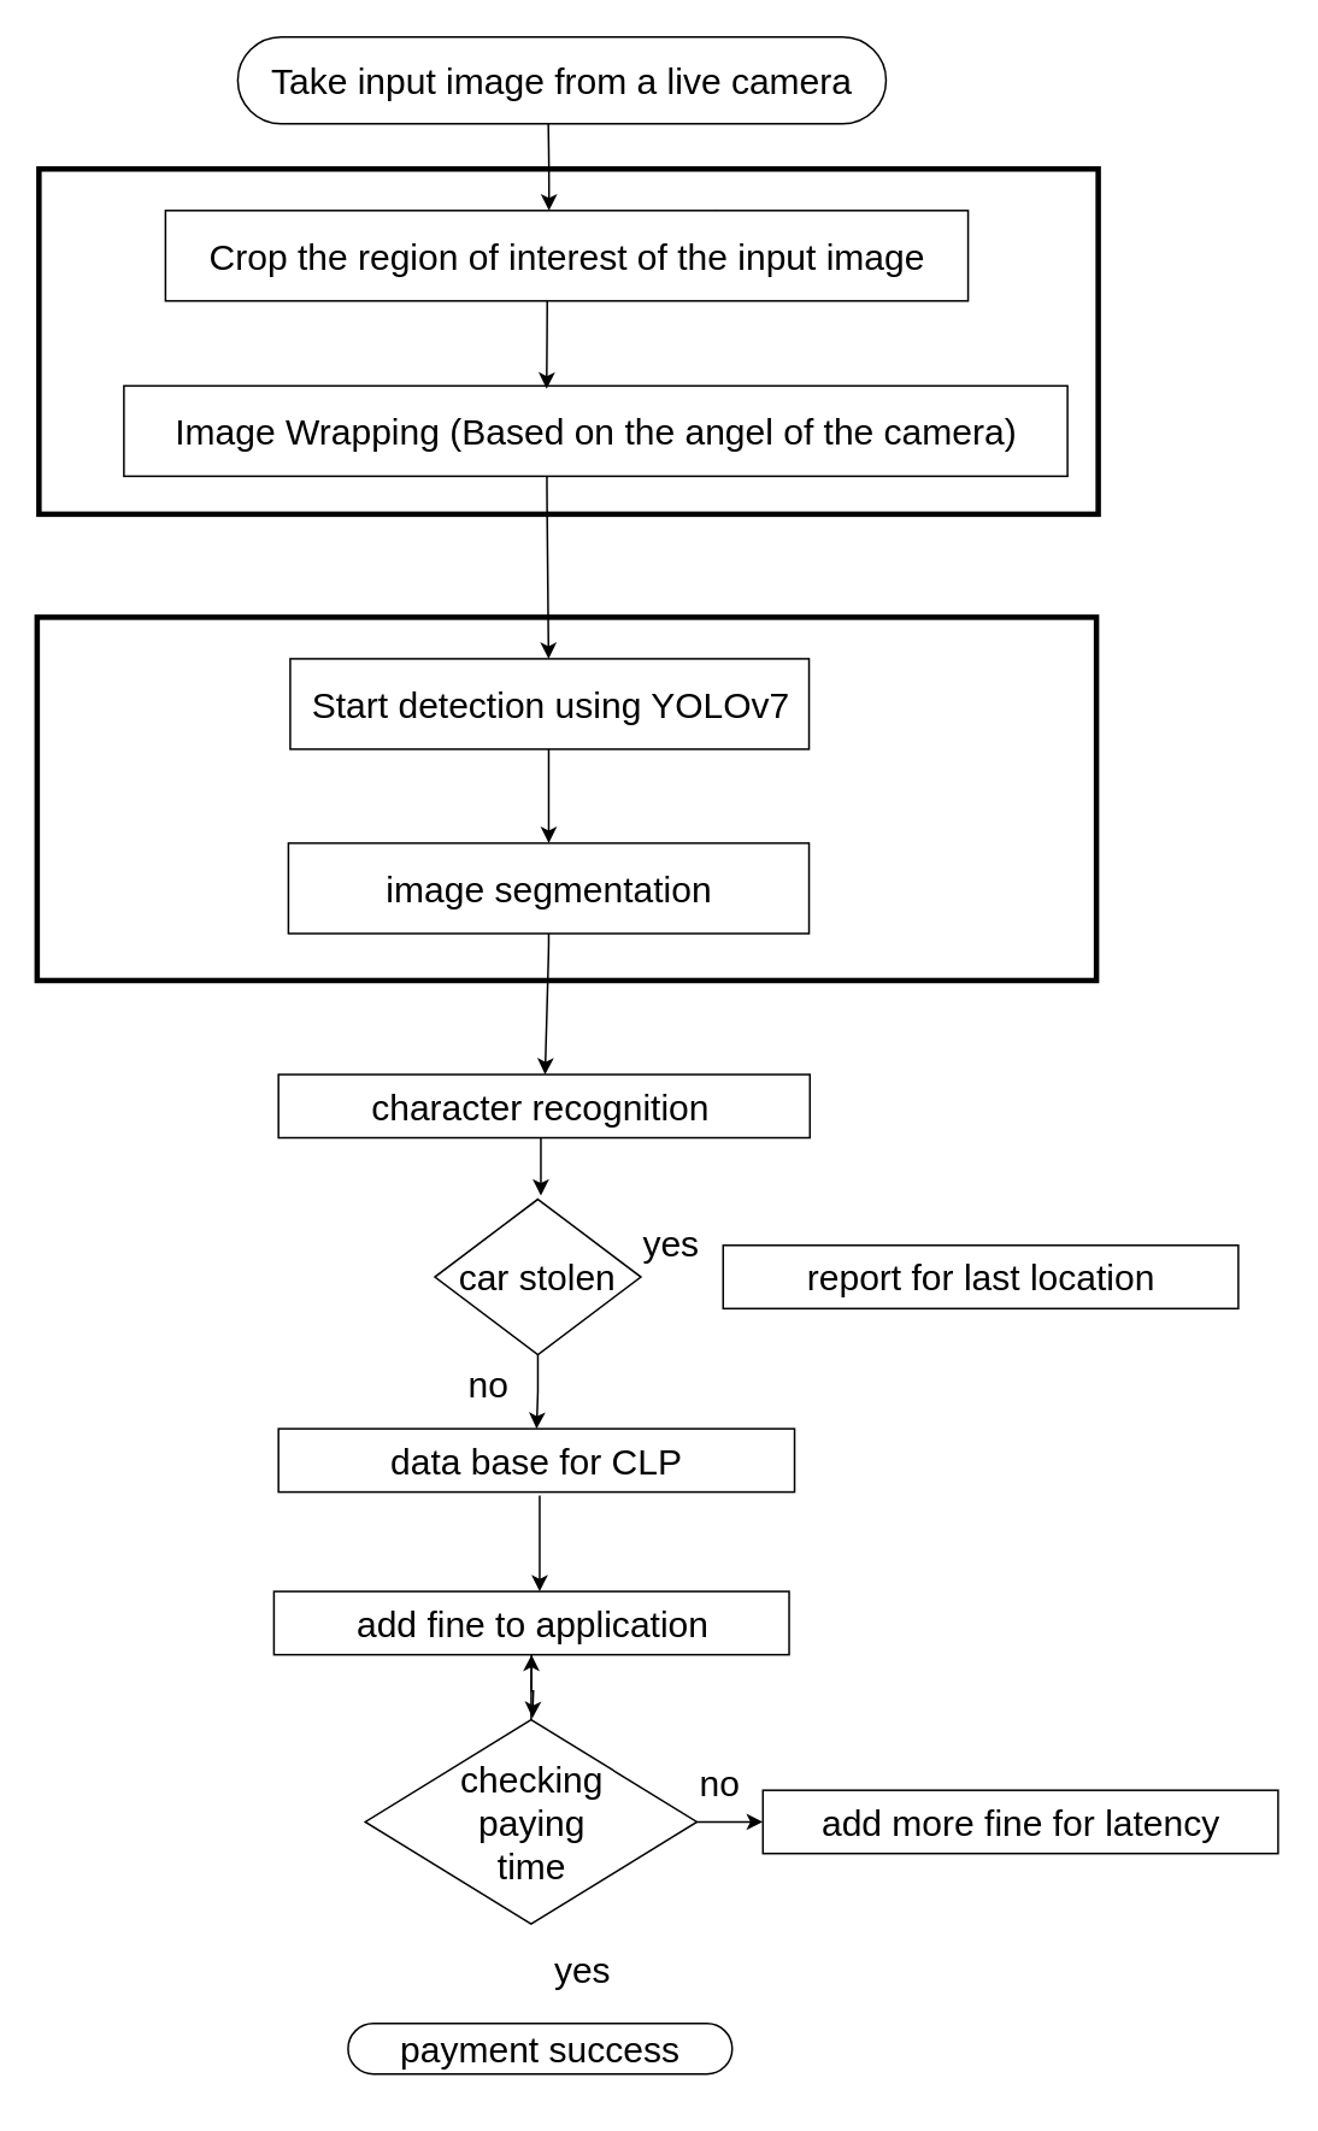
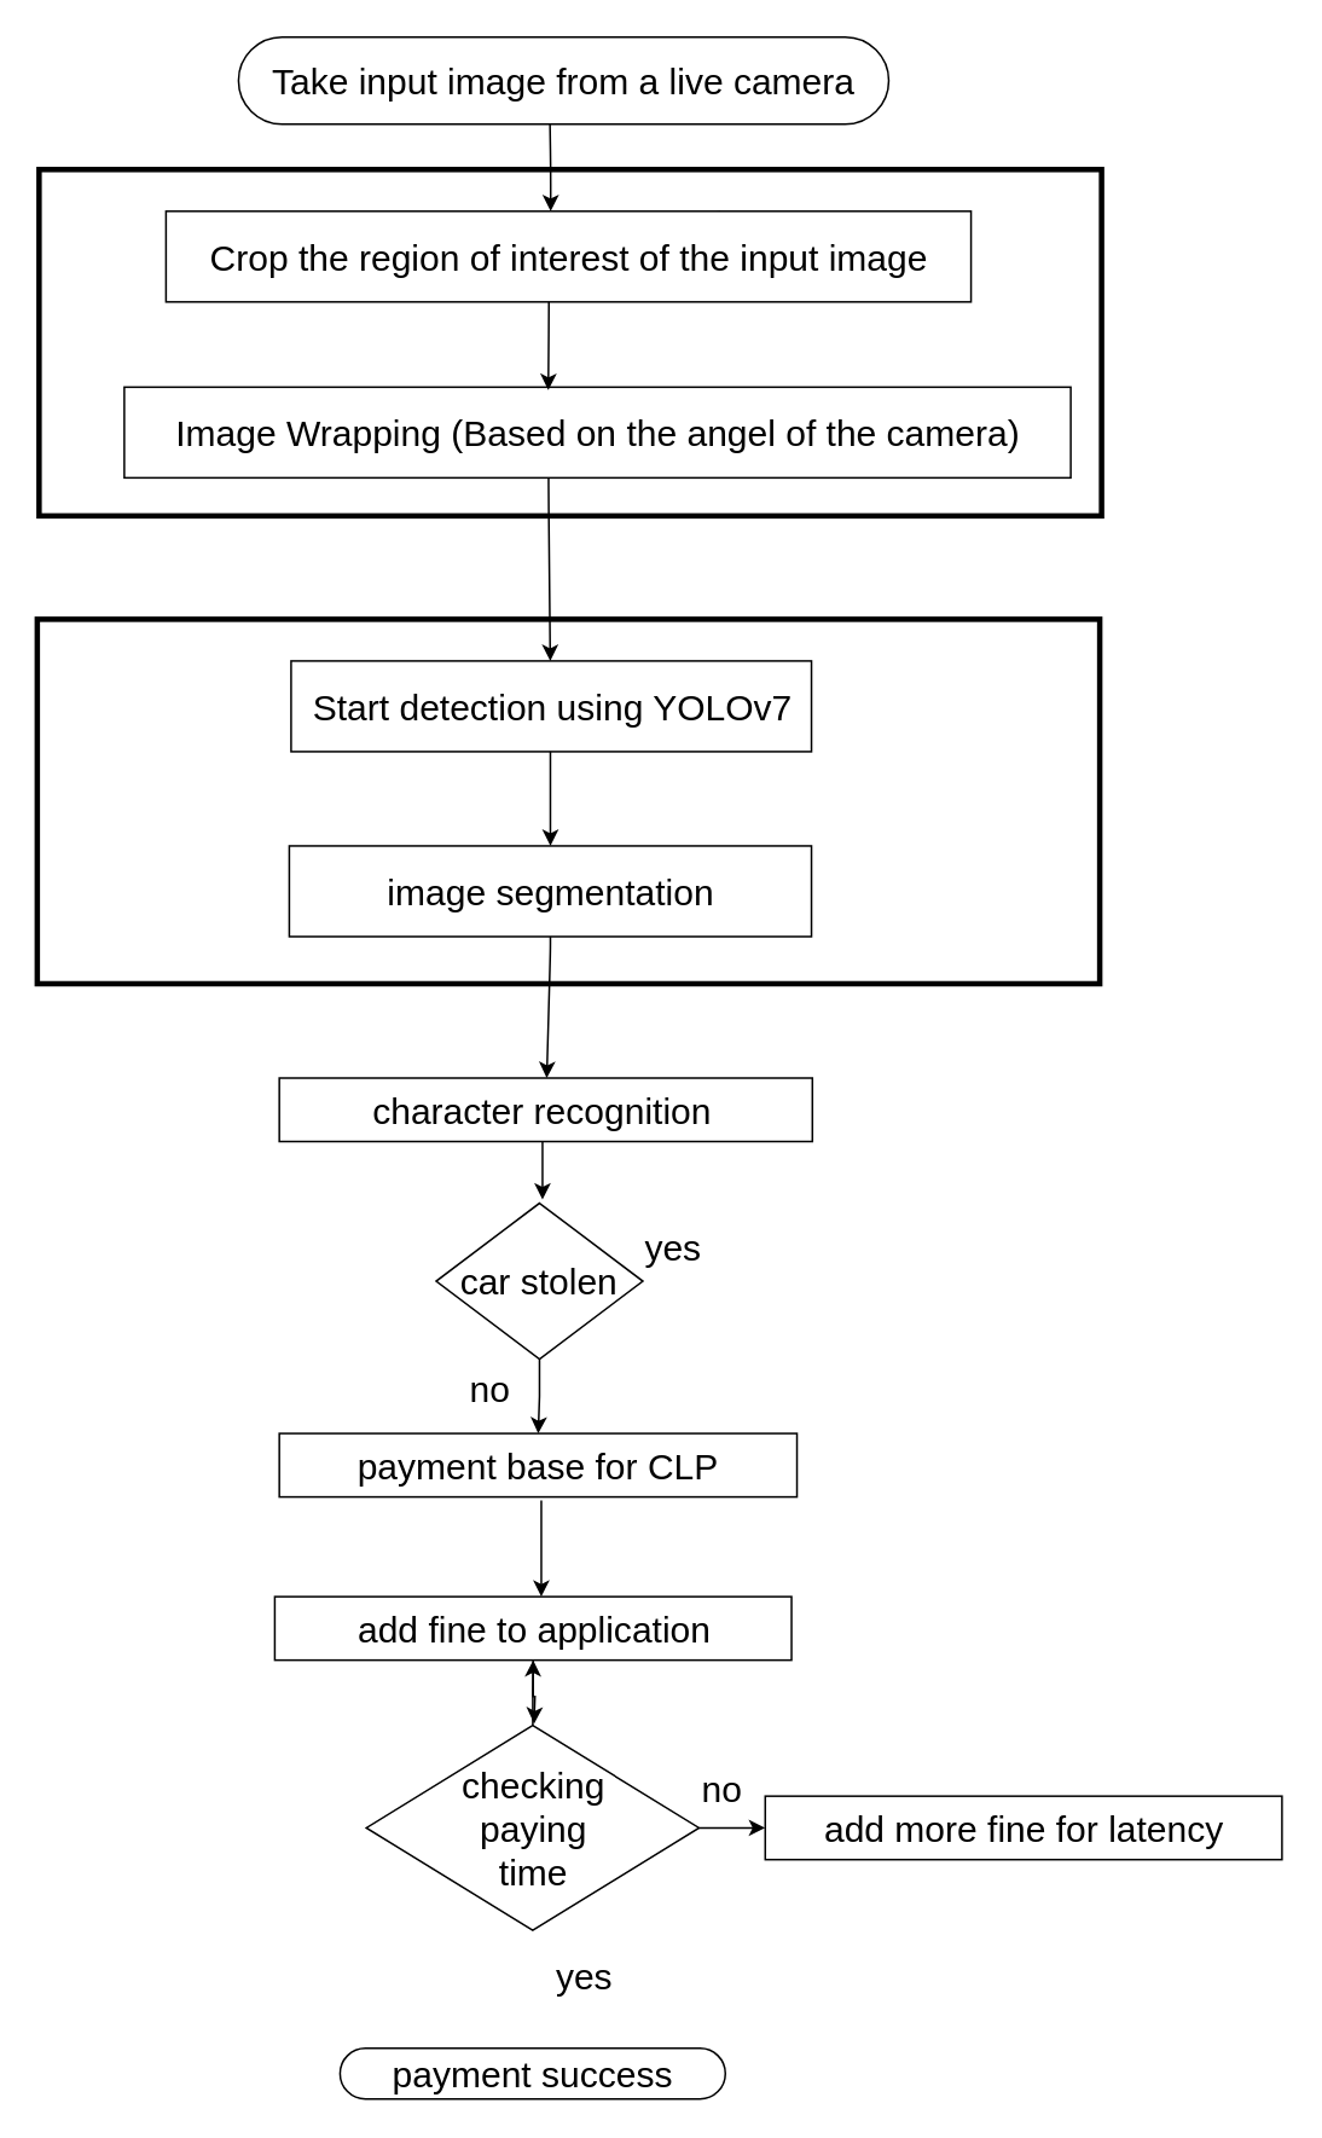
  <mxCell id="0" />
  <mxCell id="1" parent="0" />
  <mxCell id="2" value="&lt;span style=&quot;font-size: 20px;&quot;&gt;Take input image from a live camera&lt;/span&gt;" style="html=1;dashed=0;whitespace=wrap;shape=mxgraph.dfd.start;fontSize=20;" parent="1" vertex="1"><mxGeometry x="131" y="20" width="358.62" height="48" as="geometry" /></mxCell>
- <mxCell id="3" value="&lt;span style=&quot;font-family: calibri, sans-serif; font-size: 20px;&quot;&gt;payment success&lt;/span&gt;" style="html=1;dashed=0;whitespace=wrap;shape=mxgraph.dfd.start;fontSize=20;" parent="1" vertex="1"><mxGeometry x="192" y="1119" width="212.5" height="28" as="geometry" /></mxCell>
+ <mxCell id="3" value="&lt;span style=&quot;font-family: calibri, sans-serif; font-size: 20px;&quot;&gt;payment success&lt;/span&gt;" style="html=1;dashed=0;whitespace=wrap;shape=mxgraph.dfd.start;fontSize=20;" parent="1" vertex="1"><mxGeometry x="187" y="1129" width="212.5" height="28" as="geometry" /></mxCell>
  <mxCell id="4" value="Image Wrapping (Based on the angel of the camera)" style="html=1;dashed=0;whitespace=wrap;fontSize=20;" parent="1" vertex="1"><mxGeometry x="68" y="213" width="522" height="50" as="geometry" /></mxCell>
  <mxCell id="5" value="Start detection using YOLOv7" style="html=1;dashed=0;whitespace=wrap;fontSize=20;" parent="1" vertex="1"><mxGeometry x="160" y="364" width="287" height="50" as="geometry" /></mxCell>
  <mxCell id="6" value="&lt;p class=&quot;MsoNormal&quot; style=&quot;font-size: 20px;&quot;&gt;&lt;br style=&quot;font-size: 20px;&quot;&gt;&lt;/p&gt;&lt;p class=&quot;MsoNormal&quot; style=&quot;font-size: 20px;&quot;&gt;&lt;font style=&quot;font-size: 20px;&quot;&gt;&lt;span class=&quot;fontstyle0&quot; style=&quot;font-size: 20px;&quot;&gt;character recognition&amp;nbsp;&lt;/span&gt;&lt;/font&gt;&lt;/p&gt;&lt;p class=&quot;MsoNormal&quot; style=&quot;font-size: 20px;&quot;&gt;&lt;font style=&quot;font-size: 20px;&quot;&gt;&lt;br style=&quot;line-height: normal; font-size: 20px;&quot;&gt;&lt;/font&gt;&lt;/p&gt;" style="html=1;dashed=0;whitespace=wrap;fontSize=20;" parent="1" vertex="1"><mxGeometry x="153.5" y="594" width="294" height="35" as="geometry" /></mxCell>
  <mxCell id="7" value="image segmentation" style="html=1;dashed=0;whitespace=wrap;fontSize=20;" parent="1" vertex="1"><mxGeometry x="159" y="466" width="288" height="50" as="geometry" /></mxCell>
  <mxCell id="8" style="edgeStyle=orthogonalEdgeStyle;rounded=0;orthogonalLoop=1;jettySize=auto;html=1;fontSize=20;" parent="1" source="9" edge="1"><mxGeometry relative="1" as="geometry"><mxPoint x="294" y="950" as="targetPoint" /></mxGeometry></mxCell>
  <mxCell id="9" value="&lt;p class=&quot;MsoNormal&quot; style=&quot;font-size: 20px;&quot;&gt;add fine to application&lt;/p&gt;" style="html=1;dashed=0;whitespace=wrap;fontSize=20;" parent="1" vertex="1"><mxGeometry x="151" y="880" width="285" height="35" as="geometry" /></mxCell>
- <mxCell id="10" value="&lt;p class=&quot;MsoNormal&quot; style=&quot;font-size: 20px;&quot;&gt;data base for CLP&lt;/p&gt;" style="html=1;dashed=0;whitespace=wrap;fontSize=20;" parent="1" vertex="1"><mxGeometry x="153.5" y="790" width="285.5" height="35" as="geometry" /></mxCell>
+ <mxCell id="10" value="&lt;p class=&quot;MsoNormal&quot; style=&quot;font-size: 20px;&quot;&gt;payment base for CLP&lt;/p&gt;" style="html=1;dashed=0;whitespace=wrap;fontSize=20;" parent="1" vertex="1"><mxGeometry x="153.5" y="790" width="285.5" height="35" as="geometry" /></mxCell>
  <mxCell id="11" value="&lt;p class=&quot;MsoNormal&quot; style=&quot;font-size: 20px;&quot;&gt;add more fine for latency&lt;/p&gt;" style="html=1;dashed=0;whitespace=wrap;fontSize=20;" parent="1" vertex="1"><mxGeometry x="421.5" y="990" width="285" height="35" as="geometry" /></mxCell>
- <mxCell id="12" value="&lt;p class=&quot;MsoNormal&quot; style=&quot;font-size: 20px;&quot;&gt;report for last location&lt;/p&gt;" style="html=1;dashed=0;whitespace=wrap;fontSize=20;" parent="1" vertex="1"><mxGeometry x="399.5" y="688.5" width="285" height="35" as="geometry" /></mxCell>
  <mxCell id="13" style="edgeStyle=orthogonalEdgeStyle;rounded=0;orthogonalLoop=1;jettySize=auto;html=1;exitX=0.5;exitY=1;exitDx=0;exitDy=0;fontSize=20;" edge="1" parent="1" source="14" target="10"><mxGeometry relative="1" as="geometry" /></mxCell>
  <mxCell id="14" value="car stolen" style="rhombus;whiteSpace=wrap;html=1;fontSize=20;" parent="1" vertex="1"><mxGeometry x="240" y="663" width="114" height="86" as="geometry" /></mxCell>
  <mxCell id="15" style="edgeStyle=orthogonalEdgeStyle;rounded=0;orthogonalLoop=1;jettySize=auto;html=1;entryX=0;entryY=0.5;entryDx=0;entryDy=0;fontSize=20;" parent="1" source="17" target="11" edge="1"><mxGeometry relative="1" as="geometry" /></mxCell>
  <mxCell id="16" style="edgeStyle=orthogonalEdgeStyle;rounded=0;orthogonalLoop=1;jettySize=auto;html=1;fontSize=20;" parent="1" source="17" target="9" edge="1"><mxGeometry relative="1" as="geometry" /></mxCell>
  <mxCell id="17" value="checking&lt;br style=&quot;font-size: 20px;&quot;&gt;paying&lt;br style=&quot;font-size: 20px;&quot;&gt;time" style="rhombus;whiteSpace=wrap;html=1;fontSize=20;" parent="1" vertex="1"><mxGeometry x="201.5" y="951" width="183.5" height="113" as="geometry" /></mxCell>
  <mxCell id="18" value="" style="endArrow=classic;html=1;fontSize=20;exitX=0.479;exitY=1.004;exitDx=0;exitDy=0;exitPerimeter=0;" parent="1" edge="1" source="2"><mxGeometry width="50" height="50" relative="1" as="geometry"><mxPoint x="303.16" y="84" as="sourcePoint" /><mxPoint x="303.16" y="116" as="targetPoint" /><Array as="points"><mxPoint x="303.16" y="92" /></Array></mxGeometry></mxCell>
  <mxCell id="19" value="" style="endArrow=classic;html=1;fontSize=20;entryX=0.448;entryY=0.032;entryDx=0;entryDy=0;entryPerimeter=0;" parent="1" edge="1" target="4"><mxGeometry width="50" height="50" relative="1" as="geometry"><mxPoint x="302.16" y="166" as="sourcePoint" /><mxPoint x="303" y="203" as="targetPoint" /><Array as="points"><mxPoint x="302.16" y="174" /></Array></mxGeometry></mxCell>
  <mxCell id="20" value="" style="endArrow=classic;html=1;entryX=0.498;entryY=0;entryDx=0;entryDy=0;entryPerimeter=0;fontSize=20;" parent="1" edge="1" target="5"><mxGeometry width="50" height="50" relative="1" as="geometry"><mxPoint x="302" y="263" as="sourcePoint" /><mxPoint x="302" y="295" as="targetPoint" /><Array as="points"><mxPoint x="302" y="271" /></Array></mxGeometry></mxCell>
  <mxCell id="21" value="" style="endArrow=classic;html=1;entryX=0.5;entryY=0;entryDx=0;entryDy=0;entryPerimeter=0;fontSize=20;" parent="1" edge="1" target="7"><mxGeometry width="50" height="50" relative="1" as="geometry"><mxPoint x="303" y="414" as="sourcePoint" /><mxPoint x="302" y="457" as="targetPoint" /><Array as="points"><mxPoint x="303" y="422" /></Array></mxGeometry></mxCell>
  <mxCell id="22" value="" style="endArrow=classic;html=1;startArrow=none;fontSize=20;" parent="1" source="23" edge="1"><mxGeometry width="50" height="50" relative="1" as="geometry"><mxPoint x="343.16" y="124" as="sourcePoint" /><mxPoint x="343.16" y="156" as="targetPoint" /><Array as="points"><mxPoint x="343.16" y="132" /></Array></mxGeometry></mxCell>
  <mxCell id="23" value="Crop the region of interest of the input image" style="html=1;dashed=0;whitespace=wrap;fontSize=20;" parent="1" vertex="1"><mxGeometry x="91" y="116" width="444" height="50" as="geometry" /></mxCell>
  <mxCell id="24" value="" style="endArrow=classic;html=1;fontSize=20;" parent="1" edge="1"><mxGeometry width="50" height="50" relative="1" as="geometry"><mxPoint x="298.66" y="629" as="sourcePoint" /><mxPoint x="298.66" y="661" as="targetPoint" /><Array as="points"><mxPoint x="298.66" y="637" /></Array></mxGeometry></mxCell>
  <mxCell id="25" value="" style="endArrow=classic;html=1;fontSize=20;" parent="1" edge="1"><mxGeometry width="50" height="50" relative="1" as="geometry"><mxPoint x="298" y="827" as="sourcePoint" /><mxPoint x="298" y="880" as="targetPoint" /><Array as="points"><mxPoint x="298" y="835" /></Array></mxGeometry></mxCell>
  <mxCell id="26" value="" style="endArrow=classic;html=1;fontSize=20;" parent="1" edge="1"><mxGeometry width="50" height="50" relative="1" as="geometry"><mxPoint x="303" y="516" as="sourcePoint" /><mxPoint x="301" y="594" as="targetPoint" /><Array as="points"><mxPoint x="303" y="524" /></Array></mxGeometry></mxCell>
  <mxCell id="27" value="yes" style="text;html=1;strokeColor=none;fillColor=none;align=center;verticalAlign=middle;whiteSpace=wrap;rounded=0;fontSize=20;" parent="1" vertex="1"><mxGeometry x="351" y="677" width="40" height="20" as="geometry" /></mxCell>
  <mxCell id="28" value="no" style="text;html=1;strokeColor=none;fillColor=none;align=center;verticalAlign=middle;whiteSpace=wrap;rounded=0;fontSize=20;" parent="1" vertex="1"><mxGeometry x="250" y="755" width="40" height="20" as="geometry" /></mxCell>
  <mxCell id="29" value="yes" style="text;html=1;strokeColor=none;fillColor=none;align=center;verticalAlign=middle;whiteSpace=wrap;rounded=0;fontSize=20;" parent="1" vertex="1"><mxGeometry x="302" y="1079" width="40" height="20" as="geometry" /></mxCell>
  <mxCell id="30" value="no" style="text;html=1;strokeColor=none;fillColor=none;align=center;verticalAlign=middle;whiteSpace=wrap;rounded=0;fontSize=20;" parent="1" vertex="1"><mxGeometry x="378" y="976" width="40" height="20" as="geometry" /></mxCell>
  <mxCell id="31" value="" style="rounded=0;whiteSpace=wrap;html=1;fontSize=20;fillColor=none;strokeWidth=3;" vertex="1" parent="1"><mxGeometry x="21" y="93" width="586" height="191" as="geometry" /></mxCell>
  <mxCell id="32" value="" style="rounded=0;whiteSpace=wrap;html=1;fontSize=20;fillColor=none;strokeWidth=3;" vertex="1" parent="1"><mxGeometry x="20" y="341" width="586" height="201" as="geometry" /></mxCell>
